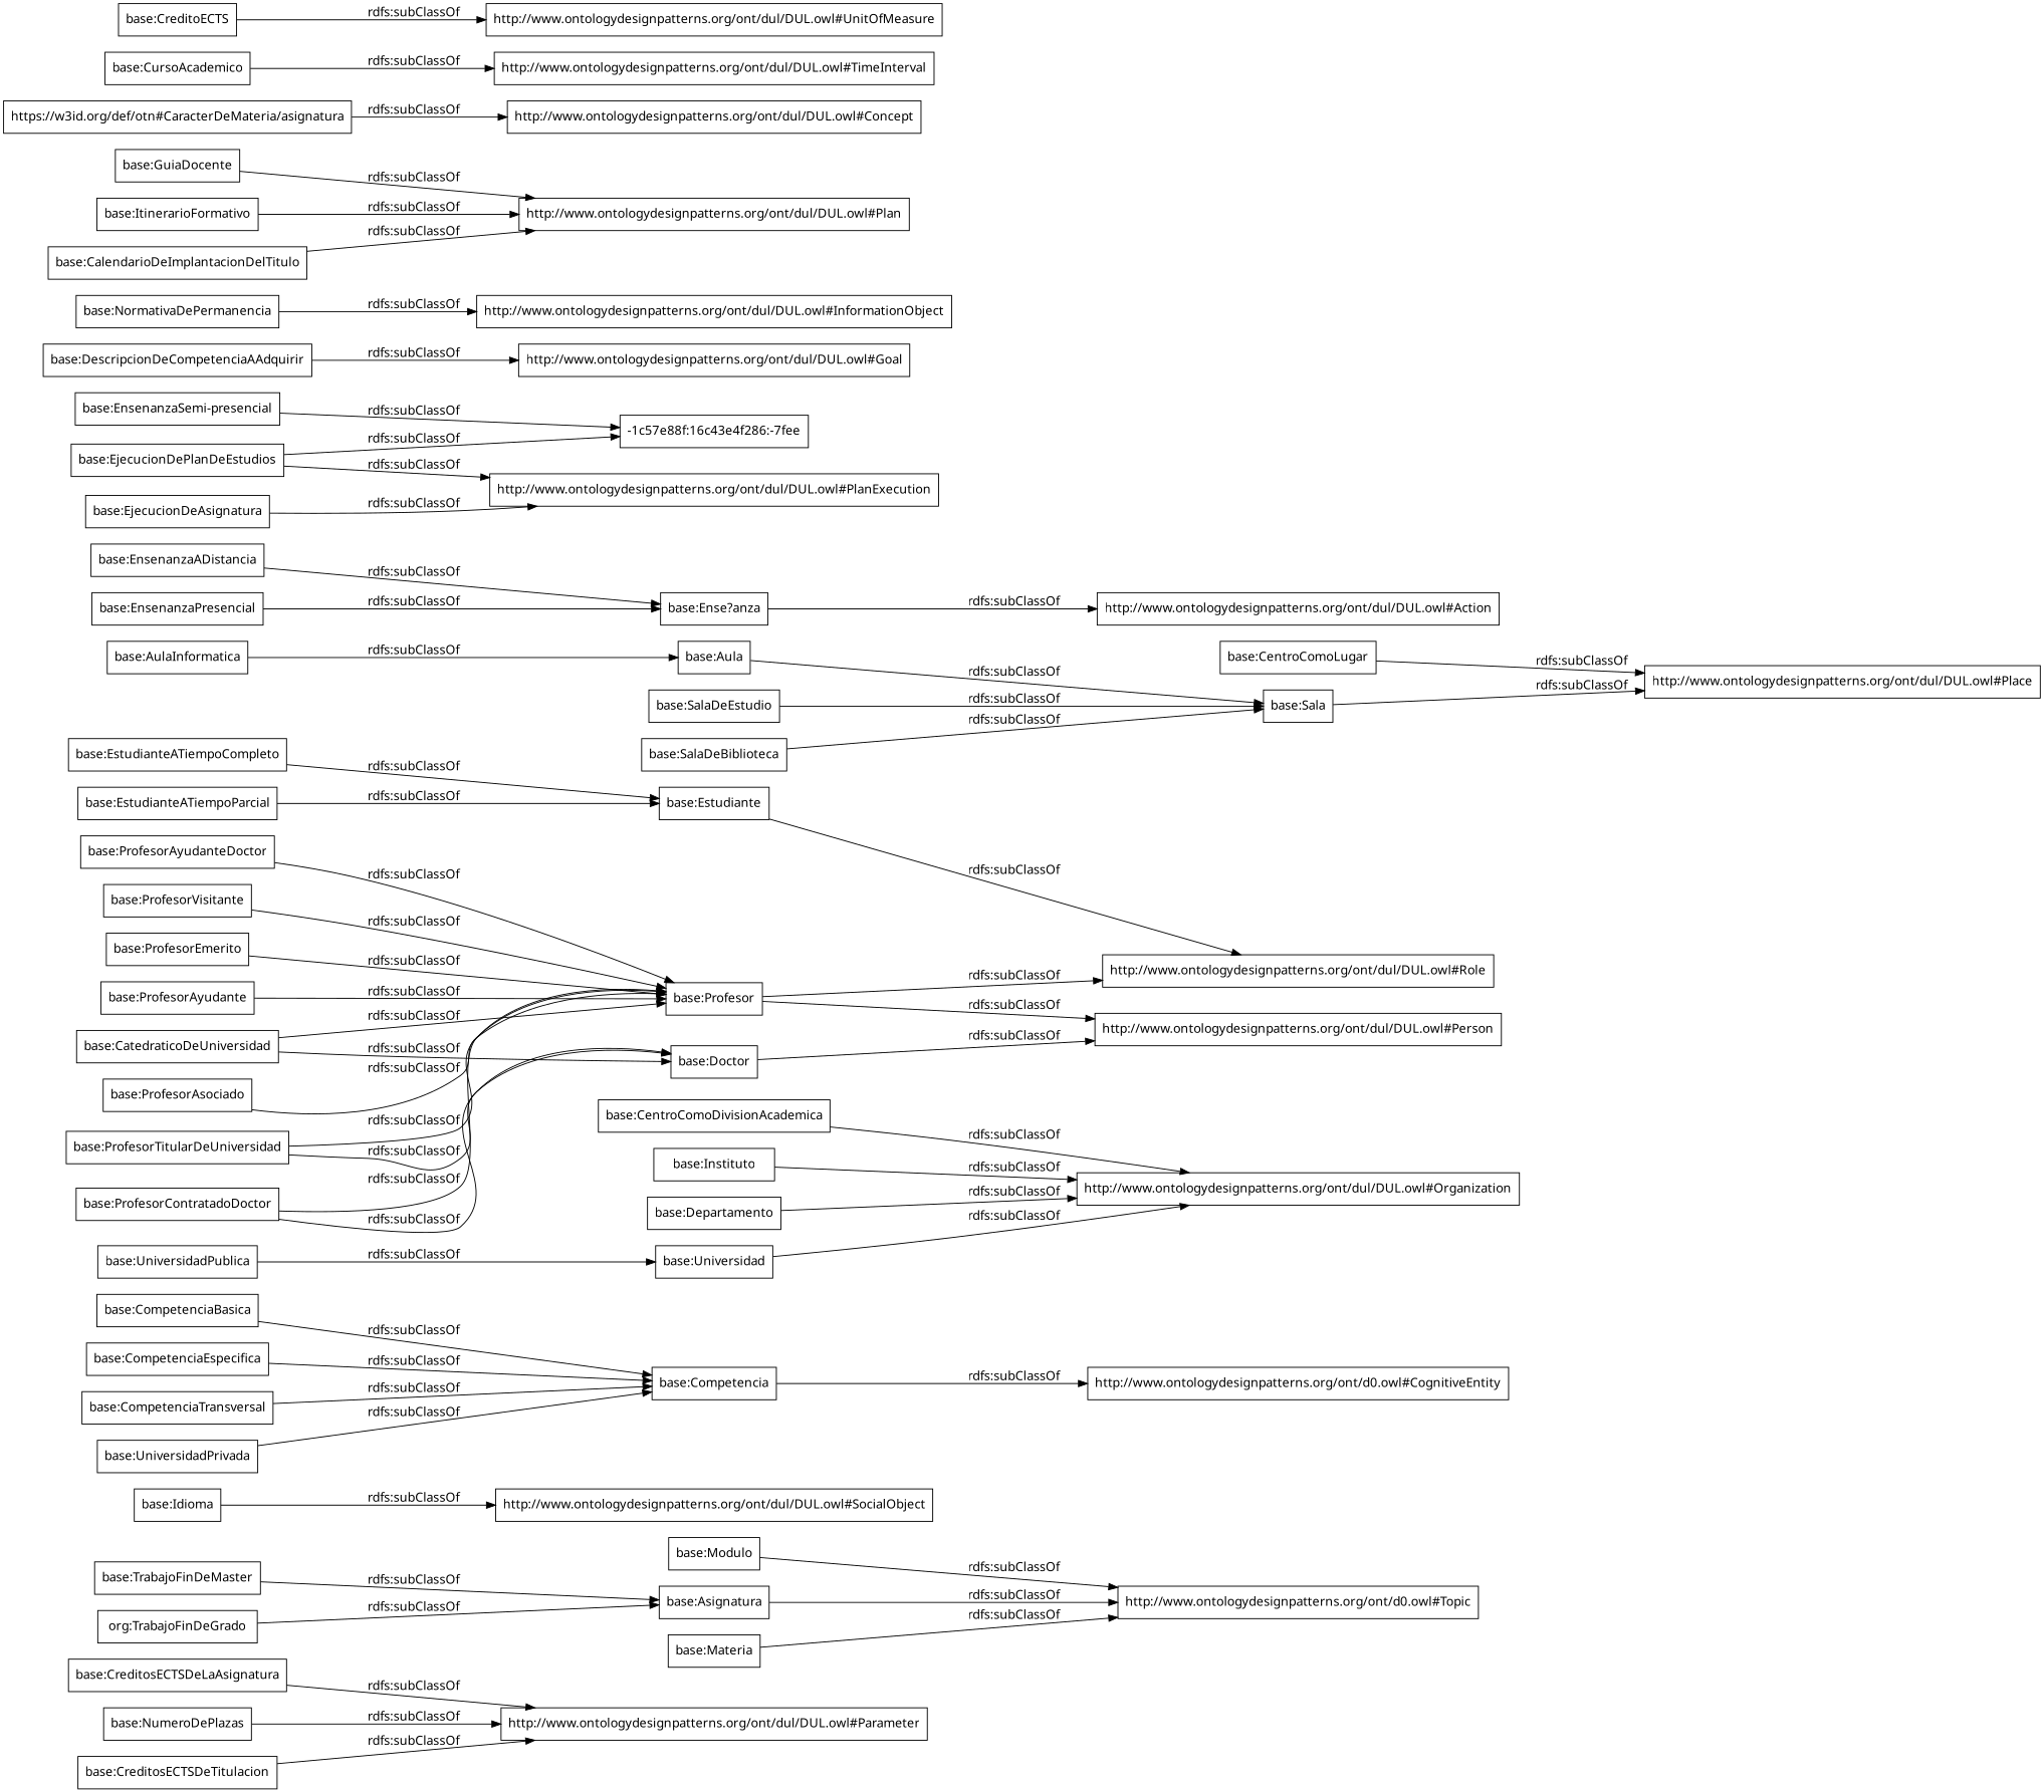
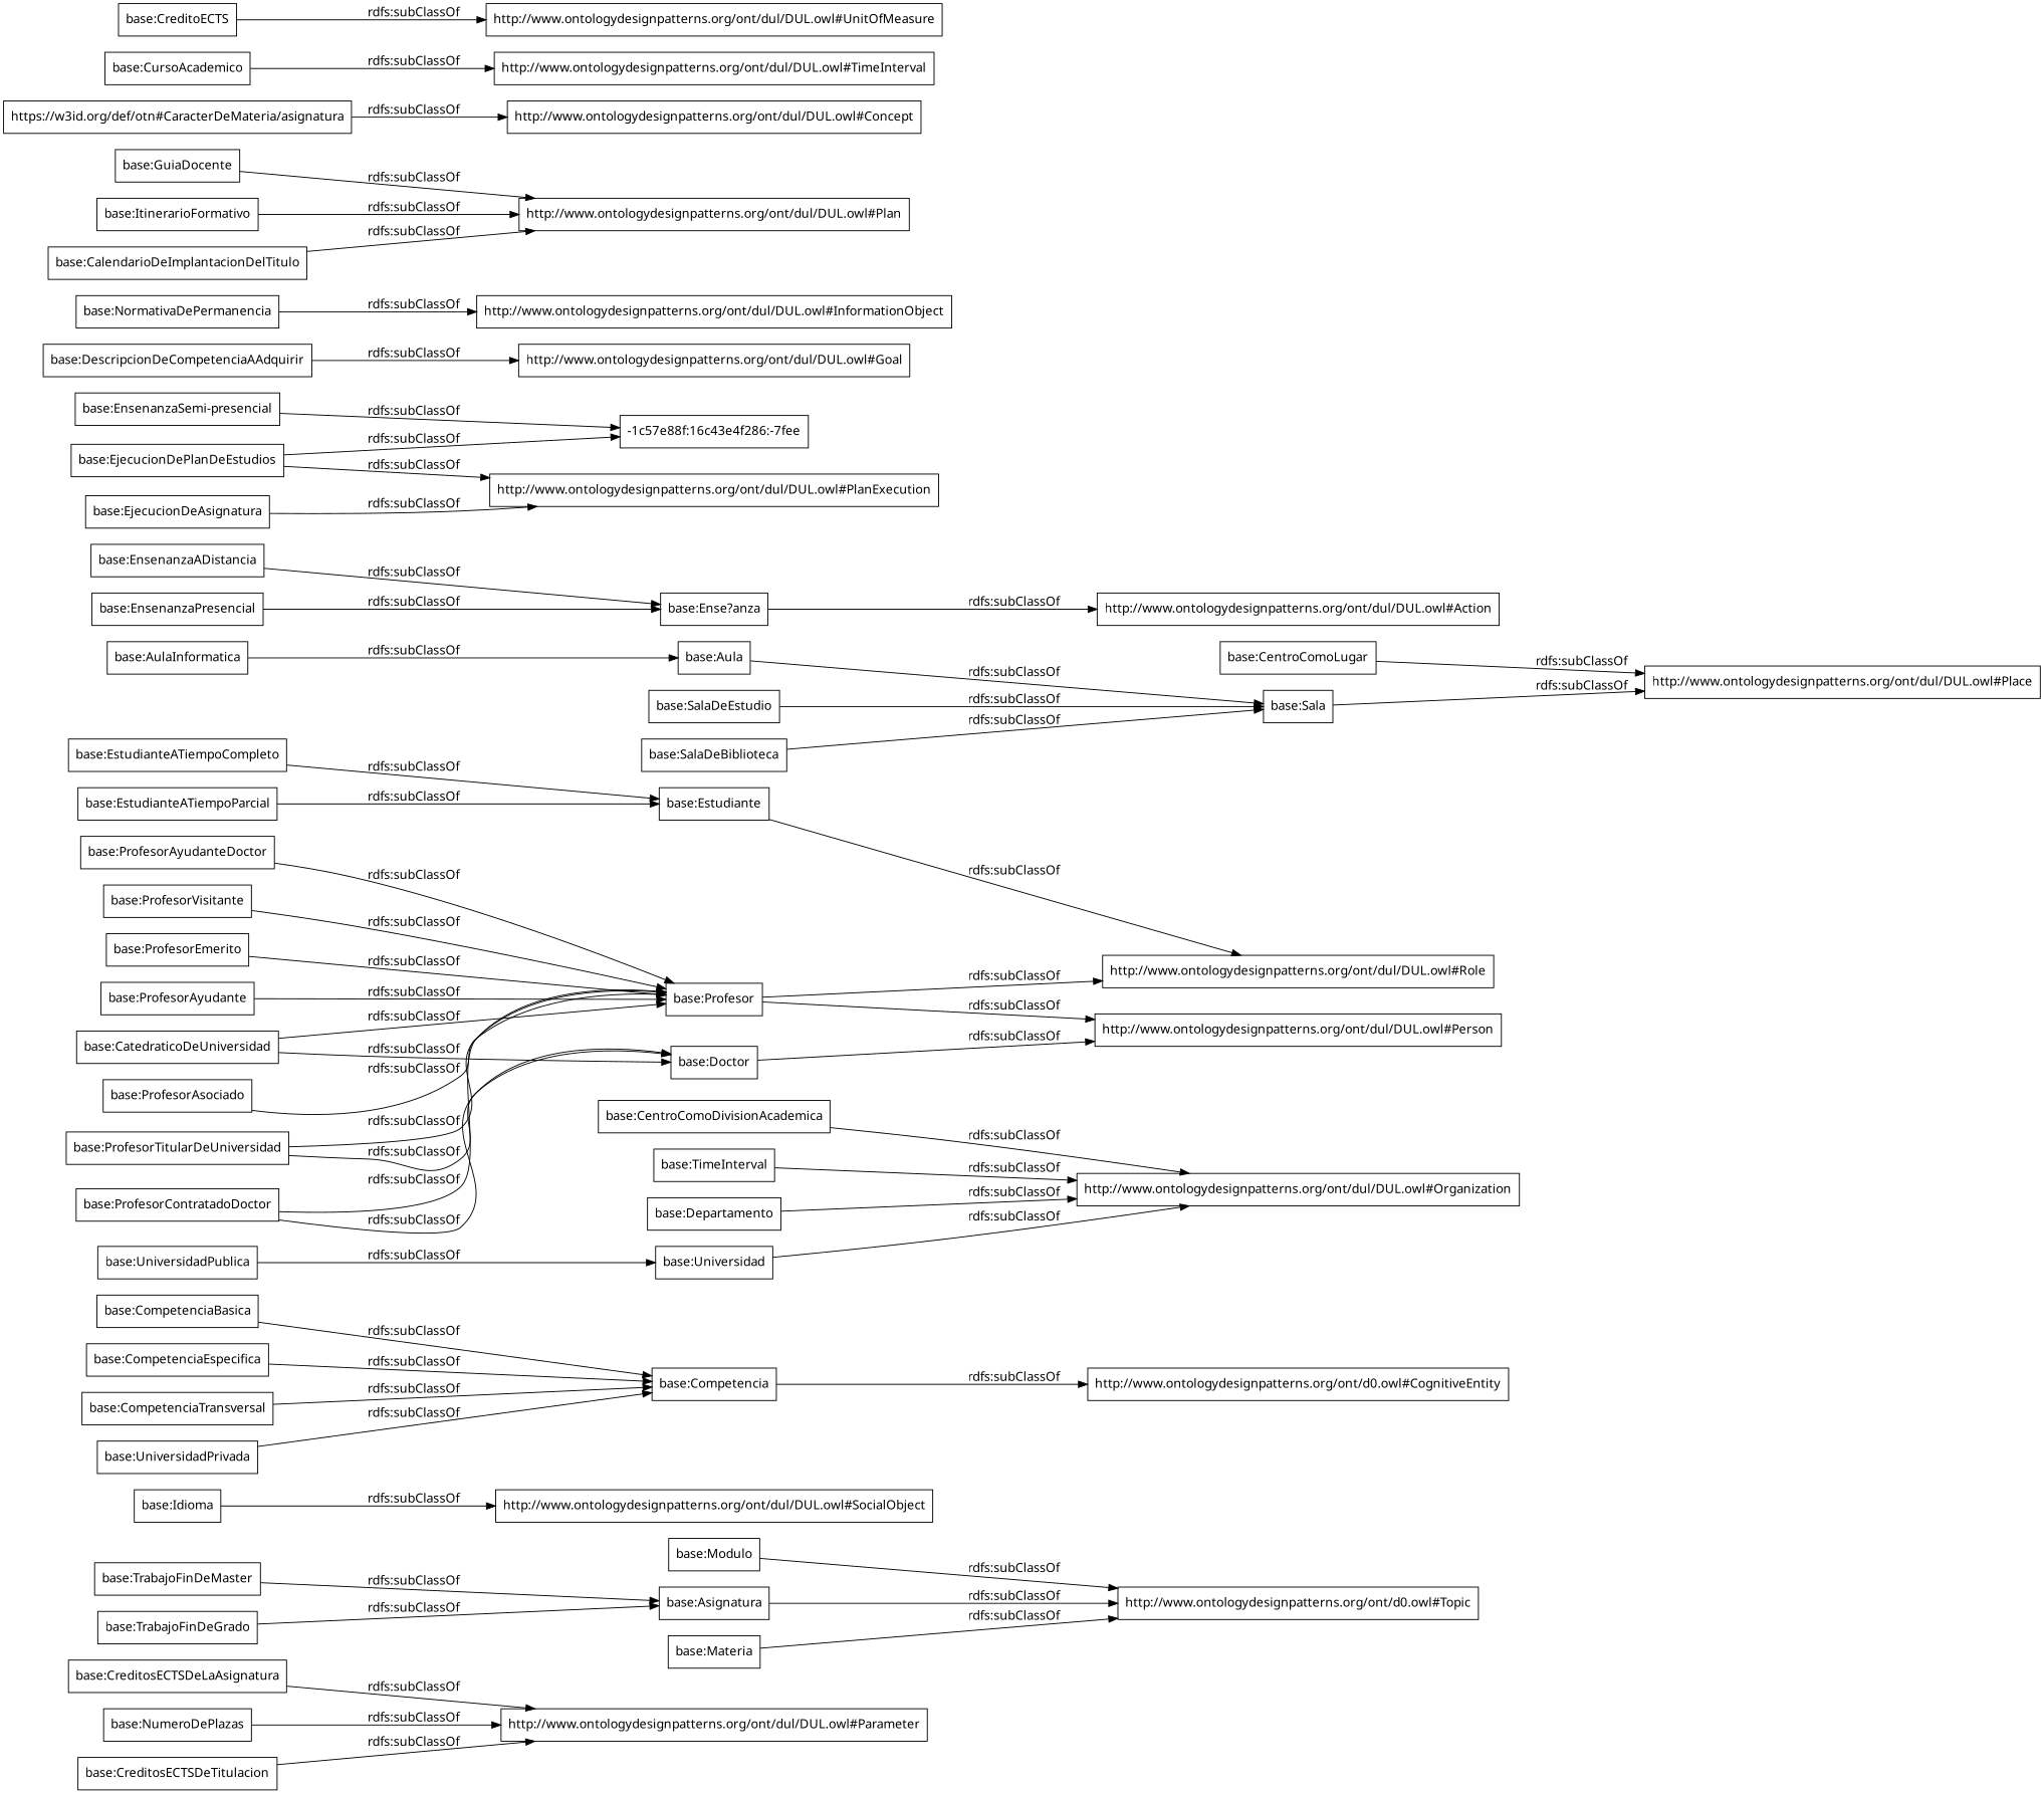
  digraph {
    fontname="Noto Sans"
    rankdir=LR
    node [color=black fontname="Noto Sans" shape=rectangle]
    edge [fontname="Noto Sans"]
    "base:CreditosECTSDeLaAsignatura"
    "http://www.ontologydesignpatterns.org/ont/dul/DUL.owl#Parameter"
    "base:Modulo"
    "http://www.ontologydesignpatterns.org/ont/d0.owl#Topic"
    "base:Idioma"
    "http://www.ontologydesignpatterns.org/ont/dul/DUL.owl#SocialObject"
    "base:CompetenciaBasica"
    "base:Competencia"
    "http://www.ontologydesignpatterns.org/ont/d0.owl#CognitiveEntity"
    "base:TrabajoFinDeMaster"
    "base:Asignatura"
    "base:Universidad"
    "http://www.ontologydesignpatterns.org/ont/dul/DUL.owl#Organization"
    "base:ProfesorEmerito"
    "base:Profesor"
    "http://www.ontologydesignpatterns.org/ont/dul/DUL.owl#Role"
    "http://www.ontologydesignpatterns.org/ont/dul/DUL.owl#Person"
    "base:CentroComoLugar"
    "http://www.ontologydesignpatterns.org/ont/dul/DUL.owl#Place"
    "base:Ense?anza"
    "http://www.ontologydesignpatterns.org/ont/dul/DUL.owl#Action"
    "base:NumeroDePlazas"
    "base:ProfesorTitularDeUniversidad"
    "base:Doctor"
    "base:EnsenanzaADistancia"
    "base:CompetenciaEspecifica"
    "base:EjecucionDePlanDeEstudios"
    "-1c57e88f:16c43e4f286:-7fee"
    "http://www.ontologydesignpatterns.org/ont/dul/DUL.owl#PlanExecution"
    "base:Sala"
    "base:AulaInformatica"
    "base:Aula"
    "base:EnsenanzaPresencial"
    "base:DescripcionDeCompetenciaAAdquirir"
    "http://www.ontologydesignpatterns.org/ont/dul/DUL.owl#Goal"
    "base:NormativaDePermanencia"
    "http://www.ontologydesignpatterns.org/ont/dul/DUL.owl#InformationObject"
    "base:UniversidadPublica"
    "base:CentroComoDivisionAcademica"
    "base:EstudianteATiempoParcial"
    "base:Estudiante"
    "base:CompetenciaTransversal"
-   "base:Instituto"
+   "base:Instituto" [label="base:TimeInterval"]
    "base:Materia"
    "base:GuiaDocente"
    "http://www.ontologydesignpatterns.org/ont/dul/DUL.owl#Plan"
    "base:CreditosECTSDeTitulacion"
    "base:ProfesorAyudanteDoctor"
    "base:ProfesorVisitante"
    "https://w3id.org/def/otn#CaracterDeMateria/asignatura"
    "http://www.ontologydesignpatterns.org/ont/dul/DUL.owl#Concept"
    "base:EstudianteATiempoCompleto"
-   "base:TrabajoFinDeGrado" [label="org:TrabajoFinDeGrado"]
+   "base:TrabajoFinDeGrado"
    "base:SalaDeEstudio"
    "base:SalaDeBiblioteca"
    "base:ProfesorContratadoDoctor"
    "base:Departamento"
    "base:EjecucionDeAsignatura"
    "base:ItinerarioFormativo"
    "base:ProfesorAyudante"
    "base:CursoAcademico"
    "http://www.ontologydesignpatterns.org/ont/dul/DUL.owl#TimeInterval"
    "base:CatedraticoDeUniversidad"
    "base:CreditoECTS"
    "http://www.ontologydesignpatterns.org/ont/dul/DUL.owl#UnitOfMeasure"
    "base:EnsenanzaSemi-presencial"
    "base:ProfesorAsociado"
    "base:CalendarioDeImplantacionDelTitulo"
    "base:UniversidadPrivada"
    "base:CreditosECTSDeLaAsignatura" -> "http://www.ontologydesignpatterns.org/ont/dul/DUL.owl#Parameter" [label="rdfs:subClassOf"]
    "base:Modulo" -> "http://www.ontologydesignpatterns.org/ont/d0.owl#Topic" [label="rdfs:subClassOf"]
    "base:Idioma" -> "http://www.ontologydesignpatterns.org/ont/dul/DUL.owl#SocialObject" [label="rdfs:subClassOf"]
    "base:CompetenciaBasica" -> "base:Competencia" [label="rdfs:subClassOf"]
    "base:Competencia" -> "http://www.ontologydesignpatterns.org/ont/d0.owl#CognitiveEntity" [label="rdfs:subClassOf"]
    "base:TrabajoFinDeMaster" -> "base:Asignatura" [label="rdfs:subClassOf"]
    "base:Asignatura" -> "http://www.ontologydesignpatterns.org/ont/d0.owl#Topic" [label="rdfs:subClassOf"]
    "base:Universidad" -> "http://www.ontologydesignpatterns.org/ont/dul/DUL.owl#Organization" [label="rdfs:subClassOf"]
    "base:ProfesorEmerito" -> "base:Profesor" [label="rdfs:subClassOf"]
    "base:Profesor" -> "http://www.ontologydesignpatterns.org/ont/dul/DUL.owl#Role" [label="rdfs:subClassOf"]
    "base:Profesor" -> "http://www.ontologydesignpatterns.org/ont/dul/DUL.owl#Person" [label="rdfs:subClassOf"]
    "base:CentroComoLugar" -> "http://www.ontologydesignpatterns.org/ont/dul/DUL.owl#Place" [label="rdfs:subClassOf"]
    "base:Ense?anza" -> "http://www.ontologydesignpatterns.org/ont/dul/DUL.owl#Action" [label="rdfs:subClassOf"]
    "base:NumeroDePlazas" -> "http://www.ontologydesignpatterns.org/ont/dul/DUL.owl#Parameter" [label="rdfs:subClassOf"]
    "base:ProfesorTitularDeUniversidad" -> "base:Profesor" [label="rdfs:subClassOf"]
    "base:ProfesorTitularDeUniversidad" -> "base:Doctor" [label="rdfs:subClassOf"]
    "base:Doctor" -> "http://www.ontologydesignpatterns.org/ont/dul/DUL.owl#Person" [label="rdfs:subClassOf"]
    "base:EnsenanzaADistancia" -> "base:Ense?anza" [label="rdfs:subClassOf"]
    "base:CompetenciaEspecifica" -> "base:Competencia" [label="rdfs:subClassOf"]
    "base:EjecucionDePlanDeEstudios" -> "-1c57e88f:16c43e4f286:-7fee" [label="rdfs:subClassOf"]
    "base:EjecucionDePlanDeEstudios" -> "http://www.ontologydesignpatterns.org/ont/dul/DUL.owl#PlanExecution" [label="rdfs:subClassOf"]
    "base:Sala" -> "http://www.ontologydesignpatterns.org/ont/dul/DUL.owl#Place" [label="rdfs:subClassOf"]
    "base:AulaInformatica" -> "base:Aula" [label="rdfs:subClassOf"]
    "base:Aula" -> "base:Sala" [label="rdfs:subClassOf"]
    "base:EnsenanzaPresencial" -> "base:Ense?anza" [label="rdfs:subClassOf"]
    "base:DescripcionDeCompetenciaAAdquirir" -> "http://www.ontologydesignpatterns.org/ont/dul/DUL.owl#Goal" [label="rdfs:subClassOf"]
    "base:NormativaDePermanencia" -> "http://www.ontologydesignpatterns.org/ont/dul/DUL.owl#InformationObject" [label="rdfs:subClassOf"]
    "base:UniversidadPublica" -> "base:Universidad" [label="rdfs:subClassOf"]
    "base:CentroComoDivisionAcademica" -> "http://www.ontologydesignpatterns.org/ont/dul/DUL.owl#Organization" [label="rdfs:subClassOf"]
    "base:EstudianteATiempoParcial" -> "base:Estudiante" [label="rdfs:subClassOf"]
    "base:Estudiante" -> "http://www.ontologydesignpatterns.org/ont/dul/DUL.owl#Role" [label="rdfs:subClassOf"]
    "base:CompetenciaTransversal" -> "base:Competencia" [label="rdfs:subClassOf"]
    "base:Instituto" -> "http://www.ontologydesignpatterns.org/ont/dul/DUL.owl#Organization" [label="rdfs:subClassOf"]
    "base:Materia" -> "http://www.ontologydesignpatterns.org/ont/d0.owl#Topic" [label="rdfs:subClassOf"]
    "base:GuiaDocente" -> "http://www.ontologydesignpatterns.org/ont/dul/DUL.owl#Plan" [label="rdfs:subClassOf"]
    "base:CreditosECTSDeTitulacion" -> "http://www.ontologydesignpatterns.org/ont/dul/DUL.owl#Parameter" [label="rdfs:subClassOf"]
    "base:ProfesorAyudanteDoctor" -> "base:Profesor" [label="rdfs:subClassOf"]
    "base:ProfesorVisitante" -> "base:Profesor" [label="rdfs:subClassOf"]
    "https://w3id.org/def/otn#CaracterDeMateria/asignatura" -> "http://www.ontologydesignpatterns.org/ont/dul/DUL.owl#Concept" [label="rdfs:subClassOf"]
    "base:EstudianteATiempoCompleto" -> "base:Estudiante" [label="rdfs:subClassOf"]
    "base:TrabajoFinDeGrado" -> "base:Asignatura" [label="rdfs:subClassOf"]
    "base:SalaDeEstudio" -> "base:Sala" [label="rdfs:subClassOf"]
    "base:SalaDeBiblioteca" -> "base:Sala" [label="rdfs:subClassOf"]
    "base:ProfesorContratadoDoctor" -> "base:Profesor" [label="rdfs:subClassOf"]
    "base:ProfesorContratadoDoctor" -> "base:Doctor" [label="rdfs:subClassOf"]
    "base:Departamento" -> "http://www.ontologydesignpatterns.org/ont/dul/DUL.owl#Organization" [label="rdfs:subClassOf"]
    "base:EjecucionDeAsignatura" -> "http://www.ontologydesignpatterns.org/ont/dul/DUL.owl#PlanExecution" [label="rdfs:subClassOf"]
    "base:ItinerarioFormativo" -> "http://www.ontologydesignpatterns.org/ont/dul/DUL.owl#Plan" [label="rdfs:subClassOf"]
    "base:ProfesorAyudante" -> "base:Profesor" [label="rdfs:subClassOf"]
    "base:CursoAcademico" -> "http://www.ontologydesignpatterns.org/ont/dul/DUL.owl#TimeInterval" [label="rdfs:subClassOf"]
    "base:CatedraticoDeUniversidad" -> "base:Profesor" [label="rdfs:subClassOf"]
    "base:CatedraticoDeUniversidad" -> "base:Doctor" [label="rdfs:subClassOf"]
    "base:CreditoECTS" -> "http://www.ontologydesignpatterns.org/ont/dul/DUL.owl#UnitOfMeasure" [label="rdfs:subClassOf"]
    "base:EnsenanzaSemi-presencial" -> "-1c57e88f:16c43e4f286:-7fee" [label="rdfs:subClassOf"]
    "base:ProfesorAsociado" -> "base:Profesor" [label="rdfs:subClassOf"]
    "base:CalendarioDeImplantacionDelTitulo" -> "http://www.ontologydesignpatterns.org/ont/dul/DUL.owl#Plan" [label="rdfs:subClassOf"]
    "base:UniversidadPrivada" -> "base:Competencia" [label="rdfs:subClassOf"]
  }
